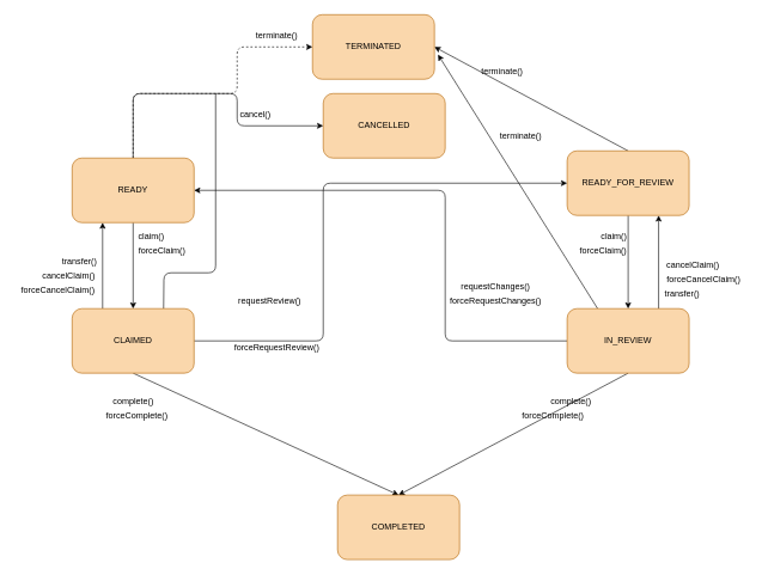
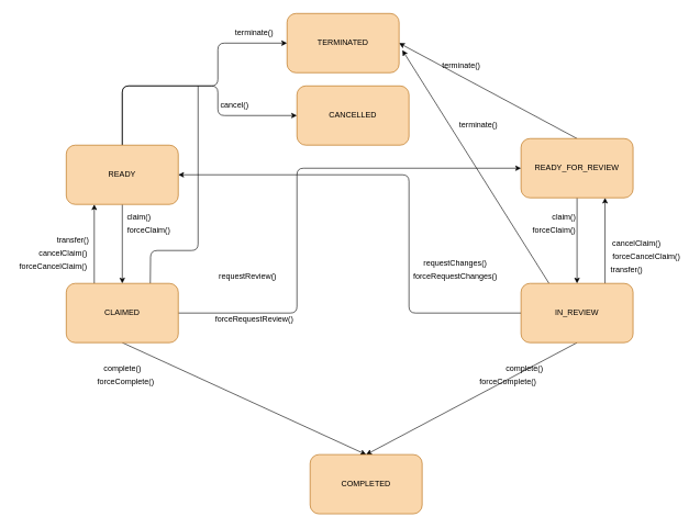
  <mxCell id="0" />
  <mxCell id="1" parent="0" />
  <mxCell id="2" style="edgeStyle=none;html=1;exitX=0.5;exitY=1;exitDx=0;exitDy=0;entryX=0.5;entryY=0;entryDx=0;entryDy=0;" edge="1" parent="1" source="4" target="18"><mxGeometry relative="1" as="geometry" /></mxCell>
  <mxCell id="3" style="edgeStyle=none;html=1;exitX=0.5;exitY=0;exitDx=0;exitDy=0;entryX=1;entryY=0.5;entryDx=0;entryDy=0;" edge="1" parent="1" source="4" target="20"><mxGeometry relative="1" as="geometry" /></mxCell>
  <mxCell id="4" value="READY_FOR_REVIEW" style="rounded=1;whiteSpace=wrap;html=1;fillColor=#fad7ac;strokeColor=#b46504;" vertex="1" parent="1"><mxGeometry x="790" y="210" width="170" height="90" as="geometry" /></mxCell>
  <mxCell id="5" style="edgeStyle=none;html=1;exitX=0.5;exitY=1;exitDx=0;exitDy=0;entryX=0.5;entryY=0;entryDx=0;entryDy=0;" edge="1" parent="1" source="8" target="13"><mxGeometry relative="1" as="geometry" /></mxCell>
- <mxCell id="6" style="edgeStyle=none;html=1;exitX=0.5;exitY=0;exitDx=0;exitDy=0;entryX=0;entryY=0.5;entryDx=0;entryDy=0;dashed=1;" edge="1" parent="1" source="8" target="20"><mxGeometry relative="1" as="geometry"><Array as="points"><mxPoint x="185" y="130" /><mxPoint x="330" y="130" /><mxPoint x="330" y="65" /></Array></mxGeometry></mxCell>
+ <mxCell id="6" style="edgeStyle=none;html=1;exitX=0.5;exitY=0;exitDx=0;exitDy=0;entryX=0;entryY=0.5;entryDx=0;entryDy=0;" edge="1" parent="1" source="8" target="20"><mxGeometry relative="1" as="geometry"><Array as="points"><mxPoint x="185" y="130" /><mxPoint x="330" y="130" /><mxPoint x="330" y="65" /></Array></mxGeometry></mxCell>
  <mxCell id="7" style="edgeStyle=none;html=1;exitX=0.5;exitY=0;exitDx=0;exitDy=0;entryX=0;entryY=0.5;entryDx=0;entryDy=0;" edge="1" parent="1" source="8" target="21"><mxGeometry relative="1" as="geometry"><Array as="points"><mxPoint x="185" y="130" /><mxPoint x="330" y="130" /><mxPoint x="330" y="175" /></Array></mxGeometry></mxCell>
  <mxCell id="8" value="READY" style="rounded=1;whiteSpace=wrap;html=1;fillColor=#fad7ac;strokeColor=#b46504;" vertex="1" parent="1"><mxGeometry x="100" y="220" width="170" height="90" as="geometry" /></mxCell>
  <mxCell id="9" style="edgeStyle=none;html=1;exitX=0.5;exitY=1;exitDx=0;exitDy=0;entryX=0.5;entryY=0;entryDx=0;entryDy=0;" edge="1" parent="1" source="13" target="19"><mxGeometry relative="1" as="geometry" /></mxCell>
  <mxCell id="10" style="edgeStyle=none;html=1;exitX=1;exitY=0.5;exitDx=0;exitDy=0;entryX=0;entryY=0.5;entryDx=0;entryDy=0;" edge="1" parent="1" source="13" target="4"><mxGeometry relative="1" as="geometry"><Array as="points"><mxPoint x="450" y="475" /><mxPoint x="450" y="255" /></Array></mxGeometry></mxCell>
  <mxCell id="11" style="edgeStyle=none;html=1;exitX=0.25;exitY=0;exitDx=0;exitDy=0;entryX=0.25;entryY=1;entryDx=0;entryDy=0;" edge="1" parent="1" source="13" target="8"><mxGeometry relative="1" as="geometry" /></mxCell>
  <mxCell id="12" style="edgeStyle=none;html=1;exitX=0.75;exitY=0;exitDx=0;exitDy=0;endArrow=none;endFill=0;" edge="1" parent="1" source="13"><mxGeometry relative="1" as="geometry"><mxPoint x="300" y="130" as="targetPoint" /><Array as="points"><mxPoint x="228" y="380" /><mxPoint x="300" y="380" /></Array></mxGeometry></mxCell>
  <mxCell id="13" value="CLAIMED" style="rounded=1;whiteSpace=wrap;html=1;fillColor=#fad7ac;strokeColor=#b46504;" vertex="1" parent="1"><mxGeometry x="100" y="430" width="170" height="90" as="geometry" /></mxCell>
  <mxCell id="14" style="edgeStyle=none;html=1;exitX=0.5;exitY=1;exitDx=0;exitDy=0;entryX=0.5;entryY=0;entryDx=0;entryDy=0;" edge="1" parent="1" source="18"><mxGeometry relative="1" as="geometry"><mxPoint x="555" y="690" as="targetPoint" /></mxGeometry></mxCell>
  <mxCell id="15" style="edgeStyle=none;html=1;exitX=0;exitY=0.5;exitDx=0;exitDy=0;entryX=1;entryY=0.5;entryDx=0;entryDy=0;" edge="1" parent="1" source="18" target="8"><mxGeometry relative="1" as="geometry"><Array as="points"><mxPoint x="620" y="475" /><mxPoint x="620" y="265" /></Array></mxGeometry></mxCell>
  <mxCell id="16" style="edgeStyle=none;html=1;exitX=0.75;exitY=0;exitDx=0;exitDy=0;entryX=0.75;entryY=1;entryDx=0;entryDy=0;" edge="1" parent="1" source="18" target="4"><mxGeometry relative="1" as="geometry" /></mxCell>
  <mxCell id="17" style="edgeStyle=none;html=1;exitX=0.25;exitY=0;exitDx=0;exitDy=0;entryX=1.029;entryY=0.618;entryDx=0;entryDy=0;entryPerimeter=0;" edge="1" parent="1" source="18" target="20"><mxGeometry relative="1" as="geometry" /></mxCell>
  <mxCell id="18" value="IN_REVIEW" style="rounded=1;whiteSpace=wrap;html=1;fillColor=#fad7ac;strokeColor=#b46504;" vertex="1" parent="1"><mxGeometry x="790" y="430" width="170" height="90" as="geometry" /></mxCell>
  <mxCell id="19" value="COMPLETED" style="rounded=1;whiteSpace=wrap;html=1;fillColor=#fad7ac;strokeColor=#b46504;" vertex="1" parent="1"><mxGeometry x="470" y="690" width="170" height="90" as="geometry" /></mxCell>
  <mxCell id="20" value="TERMINATED" style="rounded=1;whiteSpace=wrap;html=1;fillColor=#fad7ac;strokeColor=#b46504;" vertex="1" parent="1"><mxGeometry x="435" y="20" width="170" height="90" as="geometry" /></mxCell>
  <mxCell id="21" value="CANCELLED" style="rounded=1;whiteSpace=wrap;html=1;fillColor=#fad7ac;strokeColor=#b46504;" vertex="1" parent="1"><mxGeometry x="450" y="130" width="170" height="90" as="geometry" /></mxCell>
  <mxCell id="22" value="claim()" style="text;html=1;align=center;verticalAlign=middle;resizable=0;points=[];autosize=1;strokeColor=none;fillColor=none;" vertex="1" parent="1"><mxGeometry x="185" y="320" width="50" height="20" as="geometry" /></mxCell>
  <mxCell id="23" value="complete()" style="text;html=1;align=center;verticalAlign=middle;resizable=0;points=[];autosize=1;strokeColor=none;fillColor=none;" vertex="1" parent="1"><mxGeometry x="150" y="550" width="70" height="20" as="geometry" /></mxCell>
  <mxCell id="24" value="forceClaim()" style="text;html=1;align=center;verticalAlign=middle;resizable=0;points=[];autosize=1;strokeColor=none;fillColor=none;" vertex="1" parent="1"><mxGeometry x="185" y="340" width="80" height="20" as="geometry" /></mxCell>
  <mxCell id="25" value="forceComplete()" style="text;html=1;align=center;verticalAlign=middle;resizable=0;points=[];autosize=1;strokeColor=none;fillColor=none;" vertex="1" parent="1"><mxGeometry x="140" y="570" width="100" height="20" as="geometry" /></mxCell>
  <mxCell id="26" value="requestReview()" style="text;html=1;align=center;verticalAlign=middle;resizable=0;points=[];autosize=1;strokeColor=none;fillColor=none;" vertex="1" parent="1"><mxGeometry x="325" y="410" width="100" height="20" as="geometry" /></mxCell>
  <mxCell id="27" value="forceRequestReview()" style="text;html=1;align=center;verticalAlign=middle;resizable=0;points=[];autosize=1;strokeColor=none;fillColor=none;" vertex="1" parent="1"><mxGeometry x="320" y="475" width="130" height="20" as="geometry" /></mxCell>
  <mxCell id="28" value="claim()" style="text;html=1;align=center;verticalAlign=middle;resizable=0;points=[];autosize=1;strokeColor=none;fillColor=none;" vertex="1" parent="1"><mxGeometry x="830" y="320" width="50" height="20" as="geometry" /></mxCell>
  <mxCell id="29" value="forceClaim()" style="text;html=1;align=center;verticalAlign=middle;resizable=0;points=[];autosize=1;strokeColor=none;fillColor=none;" vertex="1" parent="1"><mxGeometry x="800" y="340" width="80" height="20" as="geometry" /></mxCell>
  <mxCell id="30" value="complete()" style="text;html=1;align=center;verticalAlign=middle;resizable=0;points=[];autosize=1;strokeColor=none;fillColor=none;" vertex="1" parent="1"><mxGeometry x="760" y="550" width="70" height="20" as="geometry" /></mxCell>
  <mxCell id="31" value="forceComplete()" style="text;html=1;align=center;verticalAlign=middle;resizable=0;points=[];autosize=1;strokeColor=none;fillColor=none;" vertex="1" parent="1"><mxGeometry x="720" y="570" width="100" height="20" as="geometry" /></mxCell>
  <mxCell id="32" value="requestChanges()" style="text;html=1;align=center;verticalAlign=middle;resizable=0;points=[];autosize=1;strokeColor=none;fillColor=none;" vertex="1" parent="1"><mxGeometry x="635" y="390" width="110" height="20" as="geometry" /></mxCell>
  <mxCell id="33" value="forceRequestChanges()" style="text;html=1;align=center;verticalAlign=middle;resizable=0;points=[];autosize=1;strokeColor=none;fillColor=none;" vertex="1" parent="1"><mxGeometry x="620" y="410" width="140" height="20" as="geometry" /></mxCell>
  <mxCell id="34" value="cancelClaim()" style="text;html=1;align=center;verticalAlign=middle;resizable=0;points=[];autosize=1;strokeColor=none;fillColor=none;" vertex="1" parent="1"><mxGeometry x="50" y="375" width="90" height="20" as="geometry" /></mxCell>
  <mxCell id="35" value="forceCancelClaim()" style="text;html=1;align=center;verticalAlign=middle;resizable=0;points=[];autosize=1;strokeColor=none;fillColor=none;" vertex="1" parent="1"><mxGeometry x="20" y="395" width="120" height="20" as="geometry" /></mxCell>
  <mxCell id="36" value="cancelClaim()" style="text;html=1;align=center;verticalAlign=middle;resizable=0;points=[];autosize=1;strokeColor=none;fillColor=none;" vertex="1" parent="1"><mxGeometry x="920" y="360" width="90" height="20" as="geometry" /></mxCell>
  <mxCell id="37" value="forceCancelClaim()" style="text;html=1;align=center;verticalAlign=middle;resizable=0;points=[];autosize=1;strokeColor=none;fillColor=none;" vertex="1" parent="1"><mxGeometry x="920" y="380" width="120" height="20" as="geometry" /></mxCell>
  <mxCell id="38" value="transfer()" style="text;html=1;align=center;verticalAlign=middle;resizable=0;points=[];autosize=1;strokeColor=none;fillColor=none;" vertex="1" parent="1"><mxGeometry x="920" y="400" width="60" height="20" as="geometry" /></mxCell>
  <mxCell id="39" value="transfer()" style="text;html=1;align=center;verticalAlign=middle;resizable=0;points=[];autosize=1;strokeColor=none;fillColor=none;" vertex="1" parent="1"><mxGeometry x="80" y="355" width="60" height="20" as="geometry" /></mxCell>
  <mxCell id="40" value="terminate()" style="text;html=1;align=center;verticalAlign=middle;resizable=0;points=[];autosize=1;strokeColor=none;fillColor=none;" vertex="1" parent="1"><mxGeometry x="664" y="90" width="70" height="20" as="geometry" /></mxCell>
  <mxCell id="41" value="terminate()" style="text;html=1;align=center;verticalAlign=middle;resizable=0;points=[];autosize=1;strokeColor=none;fillColor=none;" vertex="1" parent="1"><mxGeometry x="690" y="180" width="70" height="20" as="geometry" /></mxCell>
  <mxCell id="42" value="terminate()" style="text;html=1;align=center;verticalAlign=middle;resizable=0;points=[];autosize=1;strokeColor=none;fillColor=none;" vertex="1" parent="1"><mxGeometry x="350" y="40" width="70" height="20" as="geometry" /></mxCell>
  <mxCell id="43" value="cancel()" style="text;html=1;align=center;verticalAlign=middle;resizable=0;points=[];autosize=1;strokeColor=none;fillColor=none;" vertex="1" parent="1"><mxGeometry x="325" y="150" width="60" height="20" as="geometry" /></mxCell>
